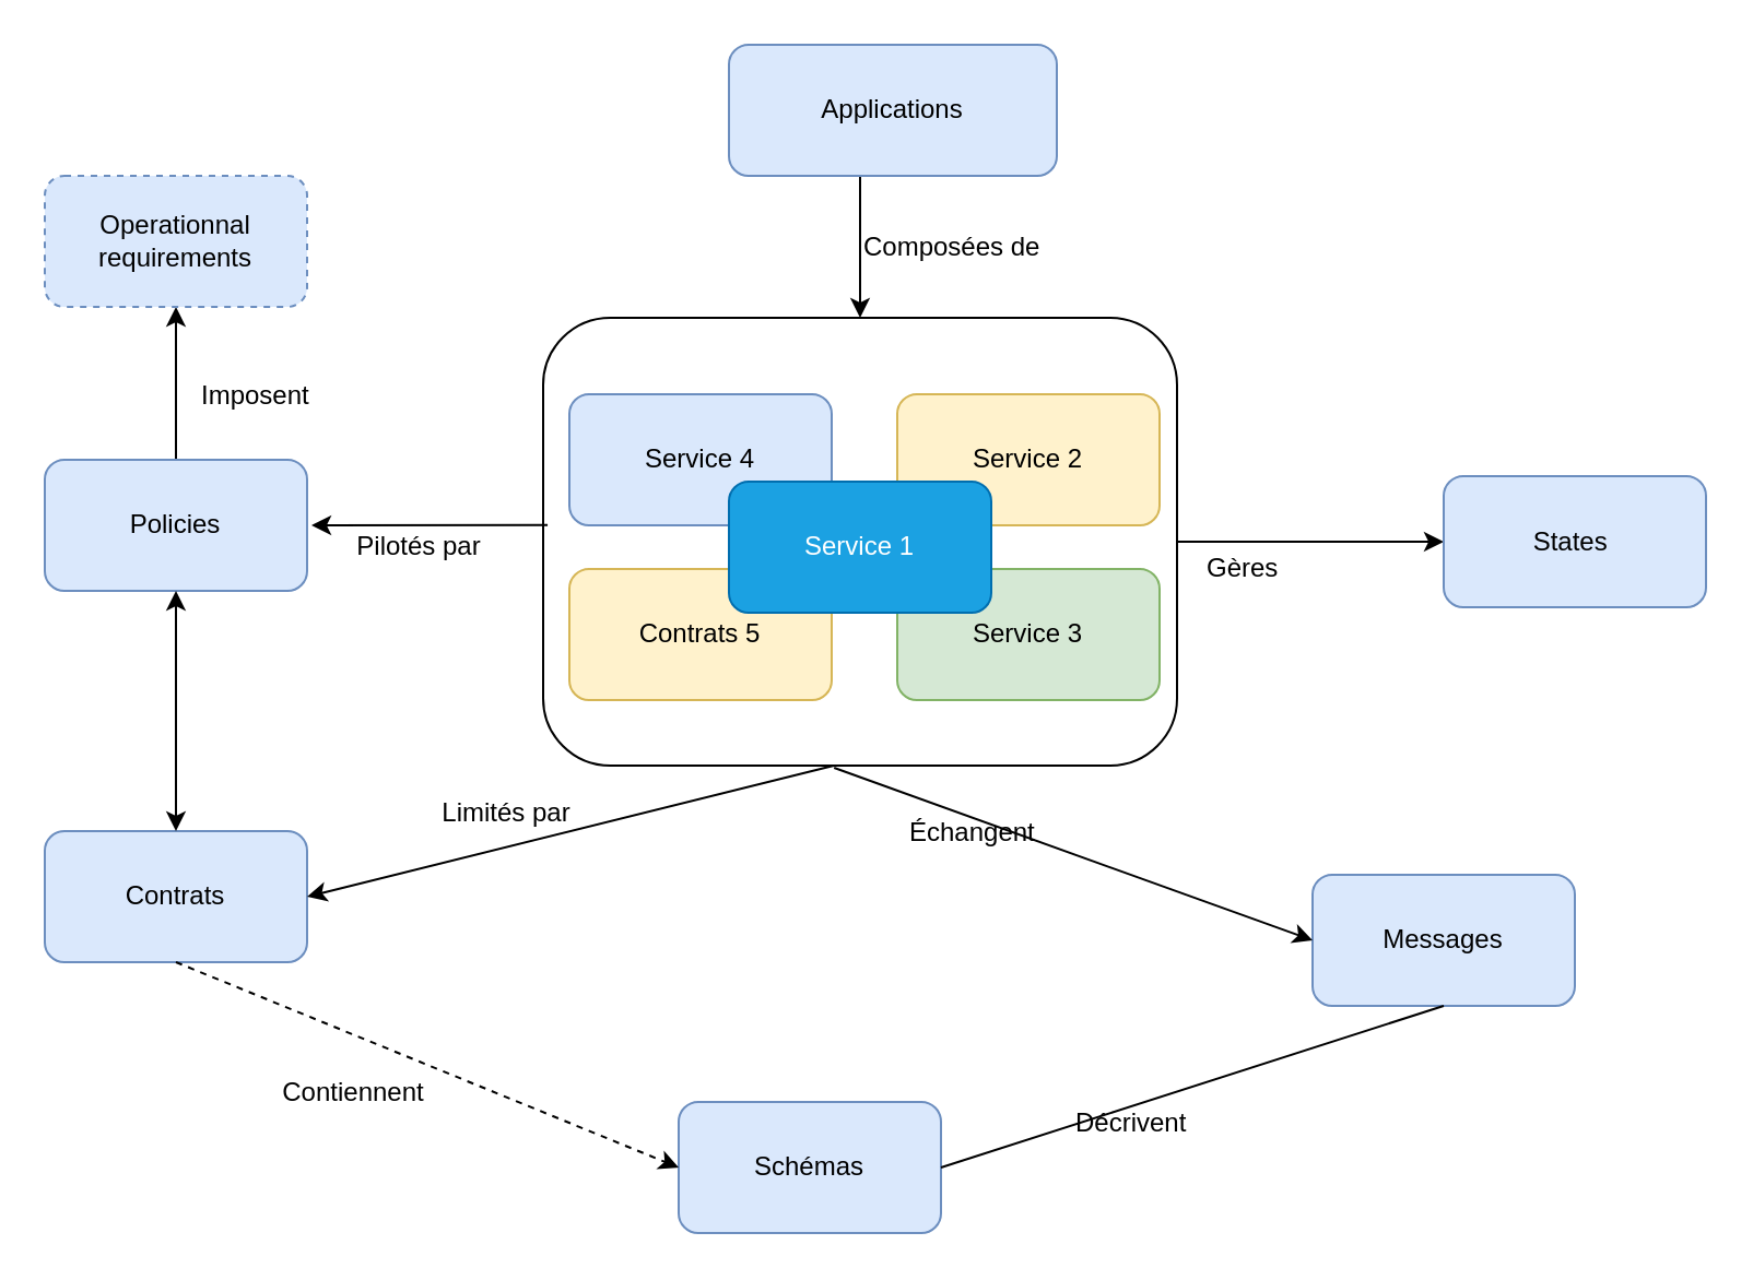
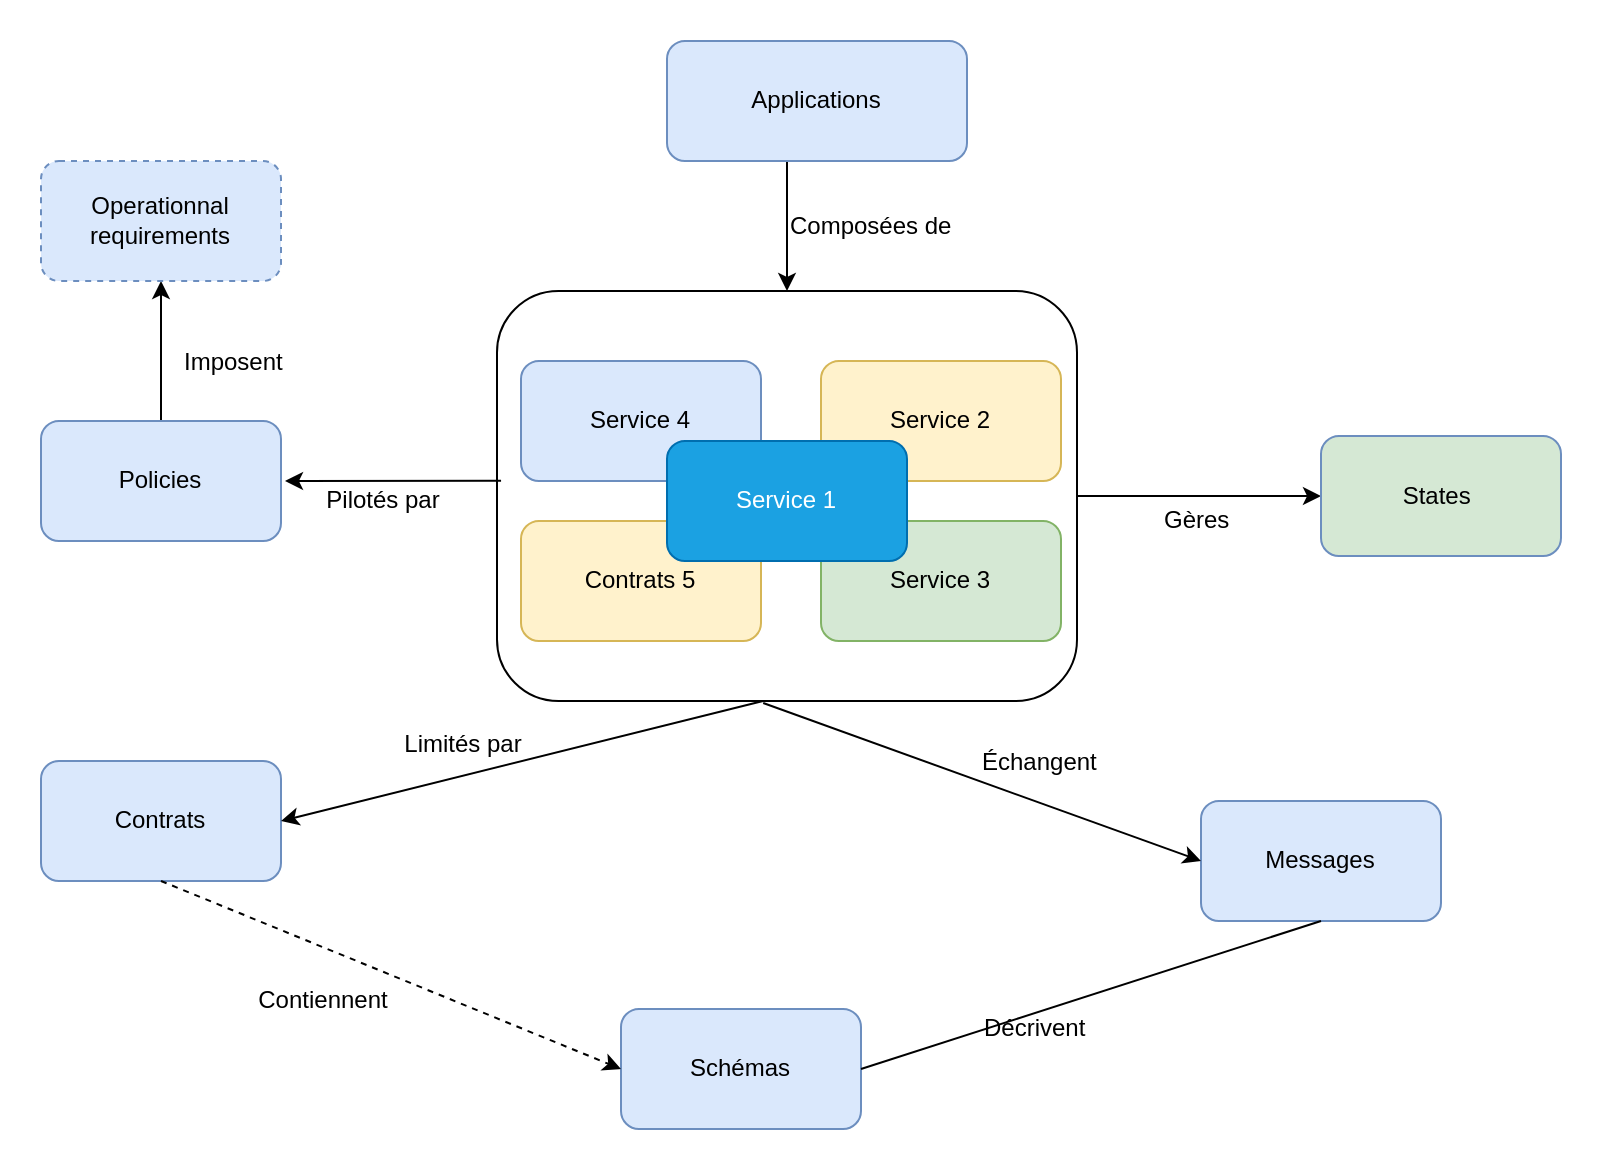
  <mxCell id="0" />
  <mxCell id="1" parent="0" />
  <mxCell id="2" value="" style="edgeStyle=orthogonalEdgeStyle;rounded=0;orthogonalLoop=1;jettySize=auto;html=1;" edge="1" parent="1" source="3" target="11"><mxGeometry relative="1" as="geometry" /></mxCell>
  <mxCell id="3" value="" style="rounded=1;whiteSpace=wrap;html=1;" vertex="1" parent="1"><mxGeometry x="248" y="145" width="290" height="205" as="geometry" /></mxCell>
  <mxCell id="4" value="Contrats 5" style="rounded=1;whiteSpace=wrap;html=1;fillColor=#fff2cc;strokeColor=#d6b656;" vertex="1" parent="1"><mxGeometry x="260" y="260" width="120" height="60" as="geometry" /></mxCell>
  <mxCell id="5" value="Service 3" style="rounded=1;whiteSpace=wrap;html=1;fillColor=#d5e8d4;strokeColor=#82b366;" vertex="1" parent="1"><mxGeometry x="410" y="260" width="120" height="60" as="geometry" /></mxCell>
  <mxCell id="6" value="Service 4" style="rounded=1;whiteSpace=wrap;html=1;fillColor=#dae8fc;strokeColor=#6c8ebf;" vertex="1" parent="1"><mxGeometry x="260" y="180" width="120" height="60" as="geometry" /></mxCell>
  <mxCell id="7" value="Service 2" style="rounded=1;whiteSpace=wrap;html=1;fillColor=#fff2cc;strokeColor=#d6b656;" vertex="1" parent="1"><mxGeometry x="410" y="180" width="120" height="60" as="geometry" /></mxCell>
  <mxCell id="8" value="" style="edgeStyle=orthogonalEdgeStyle;rounded=0;orthogonalLoop=1;jettySize=auto;html=1;" edge="1" parent="1" source="9" target="3"><mxGeometry relative="1" as="geometry"><Array as="points"><mxPoint x="393" y="100" /><mxPoint x="393" y="100" /></Array></mxGeometry></mxCell>
  <mxCell id="9" value="Applications" style="rounded=1;whiteSpace=wrap;html=1;fillColor=#dae8fc;strokeColor=#6c8ebf;" vertex="1" parent="1"><mxGeometry x="333" y="20" width="150" height="60" as="geometry" /></mxCell>
  <mxCell id="10" value="Service 1" style="rounded=1;whiteSpace=wrap;html=1;fillColor=#1ba1e2;strokeColor=#006EAF;fontColor=#ffffff;" vertex="1" parent="1"><mxGeometry x="333" y="220" width="120" height="60" as="geometry" /></mxCell>
- <mxCell id="11" value="States&amp;nbsp;" style="rounded=1;whiteSpace=wrap;html=1;fillColor=#dae8fc;strokeColor=#6c8ebf;" vertex="1" parent="1"><mxGeometry x="660" y="217.5" width="120" height="60" as="geometry" /></mxCell>
+ <mxCell id="11" value="States&amp;nbsp;" style="rounded=1;whiteSpace=wrap;html=1;fillColor=#d5e8d4;strokeColor=#6c8ebf;" vertex="1" parent="1"><mxGeometry x="660" y="217.5" width="120" height="60" as="geometry" /></mxCell>
  <mxCell id="12" value="" style="edgeStyle=orthogonalEdgeStyle;rounded=0;orthogonalLoop=1;jettySize=auto;html=1;" edge="1" parent="1" source="13" target="14"><mxGeometry relative="1" as="geometry" /></mxCell>
  <mxCell id="13" value="Policies" style="rounded=1;whiteSpace=wrap;html=1;fillColor=#dae8fc;strokeColor=#6c8ebf;" vertex="1" parent="1"><mxGeometry x="20" y="210" width="120" height="60" as="geometry" /></mxCell>
  <mxCell id="14" value="Operationnal requirements" style="rounded=1;whiteSpace=wrap;html=1;fillColor=#dae8fc;strokeColor=#6c8ebf;dashed=1;" vertex="1" parent="1"><mxGeometry x="20" y="80" width="120" height="60" as="geometry" /></mxCell>
  <mxCell id="15" value="Messages" style="rounded=1;whiteSpace=wrap;html=1;fillColor=#dae8fc;strokeColor=#6c8ebf;" vertex="1" parent="1"><mxGeometry x="600" y="400" width="120" height="60" as="geometry" /></mxCell>
  <mxCell id="16" value="Schémas" style="rounded=1;whiteSpace=wrap;html=1;fillColor=#dae8fc;strokeColor=#6c8ebf;" vertex="1" parent="1"><mxGeometry x="310" y="504" width="120" height="60" as="geometry" /></mxCell>
  <mxCell id="17" value="Contrats" style="rounded=1;whiteSpace=wrap;html=1;fillColor=#dae8fc;strokeColor=#6c8ebf;" vertex="1" parent="1"><mxGeometry x="20" y="380" width="120" height="60" as="geometry" /></mxCell>
- <mxCell id="18" value="Gères" style="text;html=1;resizable=0;points=[];autosize=1;align=left;verticalAlign=top;spacingTop=-4;" vertex="1" parent="1"><mxGeometry x="550" y="250" width="50" height="20" as="geometry" /></mxCell>
+ <mxCell id="18" value="Gères" style="text;html=1;resizable=0;points=[];autosize=1;align=left;verticalAlign=top;spacingTop=-4;" vertex="1" parent="1"><mxGeometry x="580" y="250" width="50" height="20" as="geometry" /></mxCell>
  <mxCell id="19" value="" style="endArrow=classic;html=1;exitX=0.007;exitY=0.463;exitDx=0;exitDy=0;exitPerimeter=0;" edge="1" parent="1" source="3"><mxGeometry width="50" height="50" relative="1" as="geometry"><mxPoint x="20" y="640" as="sourcePoint" /><mxPoint x="142" y="240" as="targetPoint" /></mxGeometry></mxCell>
  <mxCell id="20" value="Pilotés par" style="text;html=1;resizable=0;points=[];align=center;verticalAlign=middle;labelBackgroundColor=#ffffff;" vertex="1" connectable="0" parent="19"><mxGeometry x="0.204" y="1" relative="1" as="geometry"><mxPoint x="5" y="9" as="offset" /></mxGeometry></mxCell>
  <mxCell id="21" value="Composées de&amp;nbsp;" style="text;html=1;resizable=0;points=[];autosize=1;align=left;verticalAlign=top;spacingTop=-4;" vertex="1" parent="1"><mxGeometry x="393" y="102.5" width="100" height="20" as="geometry" /></mxCell>
- <mxCell id="22" value="" style="endArrow=classic;startArrow=classic;html=1;entryX=0.5;entryY=1;entryDx=0;entryDy=0;exitX=0.5;exitY=0;exitDx=0;exitDy=0;" edge="1" parent="1" source="17" target="13"><mxGeometry width="50" height="50" relative="1" as="geometry"><mxPoint x="20" y="640" as="sourcePoint" /><mxPoint x="70" y="590" as="targetPoint" /></mxGeometry></mxCell>
  <mxCell id="23" value="" style="endArrow=classic;html=1;exitX=0.5;exitY=1;exitDx=0;exitDy=0;entryX=0;entryY=0.5;entryDx=0;entryDy=0;dashed=1;" edge="1" parent="1" source="17" target="16"><mxGeometry width="50" height="50" relative="1" as="geometry"><mxPoint x="20" y="640" as="sourcePoint" /><mxPoint x="70" y="590" as="targetPoint" /></mxGeometry></mxCell>
  <mxCell id="24" value="Contiennent" style="text;html=1;resizable=0;points=[];align=center;verticalAlign=middle;labelBackgroundColor=#ffffff;" vertex="1" connectable="0" parent="23"><mxGeometry x="-0.167" y="-2" relative="1" as="geometry"><mxPoint x="-14.5" y="19" as="offset" /></mxGeometry></mxCell>
  <mxCell id="25" value="" style="endArrow=none;html=1;exitX=1;exitY=0.5;exitDx=0;exitDy=0;entryX=0.5;entryY=1;entryDx=0;entryDy=0;" edge="1" parent="1" source="16" target="15"><mxGeometry width="50" height="50" relative="1" as="geometry"><mxPoint x="90" y="450" as="sourcePoint" /><mxPoint x="320" y="544" as="targetPoint" /></mxGeometry></mxCell>
  <mxCell id="26" value="" style="endArrow=classic;html=1;entryX=1;entryY=0.5;entryDx=0;entryDy=0;" edge="1" parent="1" target="17"><mxGeometry width="50" height="50" relative="1" as="geometry"><mxPoint x="381" y="350" as="sourcePoint" /><mxPoint x="320" y="544" as="targetPoint" /></mxGeometry></mxCell>
  <mxCell id="27" value="Limités par" style="text;html=1;resizable=0;points=[];align=center;verticalAlign=middle;labelBackgroundColor=#ffffff;" vertex="1" connectable="0" parent="26"><mxGeometry x="0.121" y="-4" relative="1" as="geometry"><mxPoint x="-15" y="-8.5" as="offset" /></mxGeometry></mxCell>
  <mxCell id="28" value="" style="endArrow=classic;html=1;entryX=0;entryY=0.5;entryDx=0;entryDy=0;exitX=0.459;exitY=1.005;exitDx=0;exitDy=0;exitPerimeter=0;" edge="1" parent="1" source="3" target="15"><mxGeometry width="50" height="50" relative="1" as="geometry"><mxPoint x="391" y="359" as="sourcePoint" /><mxPoint x="150" y="420" as="targetPoint" /></mxGeometry></mxCell>
  <mxCell id="29" value="Décrivent" style="text;html=1;resizable=0;points=[];autosize=1;align=left;verticalAlign=top;spacingTop=-4;" vertex="1" parent="1"><mxGeometry x="490" y="504" width="70" height="20" as="geometry" /></mxCell>
- <mxCell id="30" value="Échangent" style="text;html=1;resizable=0;points=[];autosize=1;align=left;verticalAlign=top;spacingTop=-4;" vertex="1" parent="1"><mxGeometry x="414" y="371" width="70" height="20" as="geometry" /></mxCell>
+ <mxCell id="30" value="Échangent" style="text;html=1;resizable=0;points=[];autosize=1;align=left;verticalAlign=top;spacingTop=-4;" vertex="1" parent="1"><mxGeometry x="489" y="371" width="70" height="20" as="geometry" /></mxCell>
  <mxCell id="31" value="Imposent" style="text;html=1;resizable=0;points=[];autosize=1;align=left;verticalAlign=top;spacingTop=-4;" vertex="1" parent="1"><mxGeometry x="90" y="171" width="60" height="20" as="geometry" /></mxCell>
